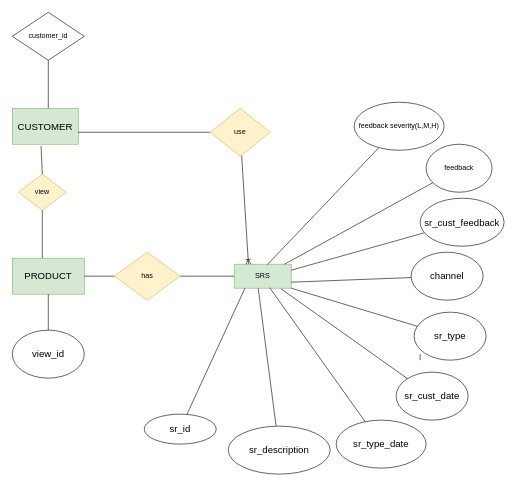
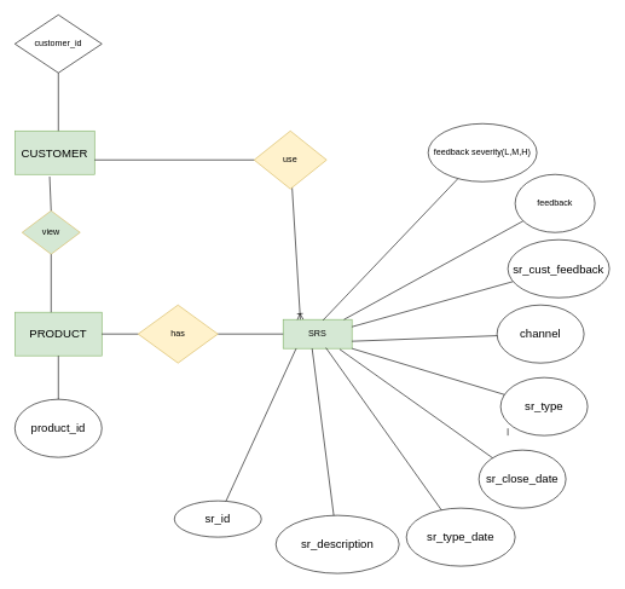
  <mxCell id="0" />
  <mxCell id="1" parent="0" />
  <mxCell id="2" value="SRS" style="rounded=0;whiteSpace=wrap;html=1;glass=0;fillColor=#d5e8d4;strokeColor=#82b366;" parent="1" vertex="1"><mxGeometry x="390" y="440" width="95" height="40" as="geometry" /></mxCell>
  <mxCell id="3" value="sr_id" style="ellipse;whiteSpace=wrap;html=1;fontSize=16;" parent="1" vertex="1"><mxGeometry x="240" y="690" width="120" height="50" as="geometry" /></mxCell>
  <mxCell id="4" value="" style="endArrow=none;html=1;fontSize=12;startSize=14;endSize=14;exitX=0.189;exitY=1;exitDx=0;exitDy=0;exitPerimeter=0;" parent="1" source="2" target="3" edge="1"><mxGeometry width="50" height="50" relative="1" as="geometry"><mxPoint x="160" y="520" as="sourcePoint" /><mxPoint x="630" y="580" as="targetPoint" /></mxGeometry></mxCell>
  <mxCell id="5" value="sr_description" style="ellipse;whiteSpace=wrap;html=1;fontSize=16;" parent="1" vertex="1"><mxGeometry x="380" y="710" width="170" height="80" as="geometry" /></mxCell>
  <mxCell id="6" value="" style="endArrow=none;html=1;fontSize=12;startSize=14;endSize=14;" parent="1" source="5" edge="1"><mxGeometry width="50" height="50" relative="1" as="geometry"><mxPoint x="260" y="600" as="sourcePoint" /><mxPoint x="430" y="480" as="targetPoint" /></mxGeometry></mxCell>
  <mxCell id="7" value="sr_type_date" style="ellipse;whiteSpace=wrap;html=1;fontSize=16;" parent="1" vertex="1"><mxGeometry x="560" y="700" width="150" height="80" as="geometry" /></mxCell>
  <mxCell id="8" value="" style="endArrow=none;html=1;fontSize=12;startSize=14;endSize=14;entryX=0.621;entryY=0.975;entryDx=0;entryDy=0;entryPerimeter=0;" parent="1" source="7" target="2" edge="1"><mxGeometry width="50" height="50" relative="1" as="geometry"><mxPoint x="220" y="650" as="sourcePoint" /><mxPoint x="440" y="400" as="targetPoint" /></mxGeometry></mxCell>
- <mxCell id="9" value="sr_cust_date" style="ellipse;whiteSpace=wrap;html=1;fontSize=16;" parent="1" vertex="1"><mxGeometry x="660" y="620" width="120" height="80" as="geometry" /></mxCell>
+ <mxCell id="9" value="sr_close_date" style="ellipse;whiteSpace=wrap;html=1;fontSize=16;" parent="1" vertex="1"><mxGeometry x="660" y="620" width="120" height="80" as="geometry" /></mxCell>
  <mxCell id="10" value="" style="endArrow=none;html=1;fontSize=12;startSize=14;endSize=14;entryX=0.821;entryY=1.025;entryDx=0;entryDy=0;entryPerimeter=0;" parent="1" source="9" target="2" edge="1"><mxGeometry width="50" height="50" relative="1" as="geometry"><mxPoint x="330" y="670" as="sourcePoint" /><mxPoint x="170" y="520" as="targetPoint" /></mxGeometry></mxCell>
  <mxCell id="11" value="sr_type" style="ellipse;whiteSpace=wrap;html=1;fontSize=16;" parent="1" vertex="1"><mxGeometry x="690" y="520" width="120" height="80" as="geometry" /></mxCell>
  <mxCell id="12" value="" style="endArrow=none;html=1;fontSize=12;startSize=14;endSize=14;entryX=1;entryY=1;entryDx=0;entryDy=0;" parent="1" source="11" target="2" edge="1"><mxGeometry width="50" height="50" relative="1" as="geometry"><mxPoint x="580" y="630" as="sourcePoint" /><mxPoint x="440" y="580" as="targetPoint" /><Array as="points" /></mxGeometry></mxCell>
  <mxCell id="13" value="channel" style="ellipse;whiteSpace=wrap;html=1;fontSize=16;" parent="1" vertex="1"><mxGeometry x="685" y="420" width="120" height="80" as="geometry" /></mxCell>
  <mxCell id="14" value="" style="endArrow=none;html=1;fontSize=12;startSize=14;endSize=14;entryX=1;entryY=0.75;entryDx=0;entryDy=0;" parent="1" source="13" target="2" edge="1"><mxGeometry width="50" height="50" relative="1" as="geometry"><mxPoint x="520" y="630" as="sourcePoint" /><mxPoint x="570" y="580" as="targetPoint" /></mxGeometry></mxCell>
  <mxCell id="15" value="" style="endArrow=none;html=1;fontSize=12;startSize=14;endSize=14;exitX=1;exitY=0.25;exitDx=0;exitDy=0;" parent="1" source="2" target="16" edge="1"><mxGeometry width="50" height="50" relative="1" as="geometry"><mxPoint x="340" y="640" as="sourcePoint" /><mxPoint x="370" y="670" as="targetPoint" /></mxGeometry></mxCell>
  <mxCell id="16" value="sr_cust_feedback" style="ellipse;whiteSpace=wrap;html=1;fontSize=16;" parent="1" vertex="1"><mxGeometry x="700" y="330" width="140" height="80" as="geometry" /></mxCell>
  <mxCell id="17" value="" style="endArrow=none;html=1;fontSize=12;startSize=14;endSize=14;" parent="1" edge="1"><mxGeometry width="50" height="50" relative="1" as="geometry"><mxPoint x="700" y="600" as="sourcePoint" /><mxPoint x="700" y="590" as="targetPoint" /></mxGeometry></mxCell>
  <mxCell id="18" value="CUSTOMER" style="rounded=0;whiteSpace=wrap;html=1;fontSize=16;fillColor=#d5e8d4;strokeColor=#82b366;" parent="1" vertex="1"><mxGeometry y="180" width="110" height="60" as="geometry" x="20" /></mxCell>
  <mxCell id="19" value="PRODUCT" style="rounded=0;whiteSpace=wrap;html=1;fontSize=16;fillColor=#d5e8d4;strokeColor=#82b366;" parent="1" vertex="1"><mxGeometry y="430" width="120" height="60" as="geometry" x="20" /></mxCell>
- <mxCell id="20" value="view_id" style="ellipse;whiteSpace=wrap;html=1;fontSize=16;" parent="1" vertex="1"><mxGeometry y="550" width="120" height="80" as="geometry" x="20" /></mxCell>
+ <mxCell id="20" value="product_id" style="ellipse;whiteSpace=wrap;html=1;fontSize=16;" parent="1" vertex="1"><mxGeometry y="550" width="120" height="80" as="geometry" x="20" /></mxCell>
  <mxCell id="21" value="" style="endArrow=none;html=1;rounded=0;" edge="1" parent="1" source="2" target="22"><mxGeometry width="50" height="50" relative="1" as="geometry"><mxPoint x="260" y="530" as="sourcePoint" /><mxPoint x="510" y="550" as="targetPoint" /></mxGeometry></mxCell>
  <mxCell id="22" value="feedback" style="ellipse;whiteSpace=wrap;html=1;" vertex="1" parent="1"><mxGeometry x="710" y="240" width="110" height="80" as="geometry" /></mxCell>
  <mxCell id="23" value="" style="endArrow=none;html=1;rounded=0;exitX=0.579;exitY=0.025;exitDx=0;exitDy=0;exitPerimeter=0;" edge="1" parent="1" source="2" target="24"><mxGeometry width="50" height="50" relative="1" as="geometry"><mxPoint x="270" y="520" as="sourcePoint" /><mxPoint x="460" y="470" as="targetPoint" /></mxGeometry></mxCell>
  <mxCell id="24" value="feedback severity(L,M,H)" style="ellipse;whiteSpace=wrap;html=1;" vertex="1" parent="1"><mxGeometry x="590" y="170" width="150" height="80" as="geometry" /></mxCell>
  <mxCell id="25" value="" style="endArrow=none;html=1;rounded=0;entryX=0;entryY=0.5;entryDx=0;entryDy=0;exitX=1;exitY=0.5;exitDx=0;exitDy=0;" edge="1" parent="1" source="26" target="2"><mxGeometry width="50" height="50" relative="1" as="geometry"><mxPoint x="220" y="380" as="sourcePoint" /><mxPoint x="180" y="450" as="targetPoint" /></mxGeometry></mxCell>
  <mxCell id="26" value="has" style="rhombus;whiteSpace=wrap;html=1;fillColor=#fff2cc;strokeColor=#d6b656;" vertex="1" parent="1"><mxGeometry x="190" y="420" width="110" height="80" as="geometry" /></mxCell>
  <mxCell id="27" value="" style="endArrow=none;html=1;rounded=0;" edge="1" parent="1"><mxGeometry width="50" height="50" relative="1" as="geometry"><mxPoint x="140" y="460" as="sourcePoint" /><mxPoint x="190" y="460" as="targetPoint" /></mxGeometry></mxCell>
  <mxCell id="28" value="" style="endArrow=none;html=1;rounded=0;" edge="1" parent="1"><mxGeometry width="50" height="50" relative="1" as="geometry"><mxPoint x="80" y="550" as="sourcePoint" /><mxPoint x="80" y="490" as="targetPoint" /></mxGeometry></mxCell>
  <mxCell id="29" value="" style="endArrow=none;html=1;rounded=0;" edge="1" parent="1" target="35"><mxGeometry width="50" height="50" relative="1" as="geometry"><mxPoint x="70" y="290" as="sourcePoint" /><mxPoint x="70" y="240" as="targetPoint" /></mxGeometry></mxCell>
  <mxCell id="30" value="" style="endArrow=none;html=1;rounded=0;exitX=0.25;exitY=0;exitDx=0;exitDy=0;endFill=0;startArrow=ERoneToMany;startFill=0;" edge="1" parent="1" source="2" target="31"><mxGeometry width="50" height="50" relative="1" as="geometry"><mxPoint x="400" y="270" as="sourcePoint" /><mxPoint x="404" y="250" as="targetPoint" /></mxGeometry></mxCell>
  <mxCell id="31" value="use" style="rhombus;whiteSpace=wrap;html=1;fillColor=#fff2cc;strokeColor=#d6b656;" vertex="1" parent="1"><mxGeometry x="350" y="180" width="100" height="80" as="geometry" /></mxCell>
  <mxCell id="32" value="" style="endArrow=none;html=1;rounded=0;entryX=0;entryY=0.5;entryDx=0;entryDy=0;" edge="1" parent="1" target="31"><mxGeometry width="50" height="50" relative="1" as="geometry"><mxPoint x="130" y="220" as="sourcePoint" /><mxPoint x="210" y="220" as="targetPoint" /></mxGeometry></mxCell>
  <mxCell id="33" value="customer_id" style="rhombus;whiteSpace=wrap;html=1;" vertex="1" parent="1"><mxGeometry y="20" width="120" height="80" as="geometry" x="20" /></mxCell>
  <mxCell id="34" value="" style="endArrow=none;html=1;rounded=0;" edge="1" parent="1" target="33"><mxGeometry width="50" height="50" relative="1" as="geometry"><mxPoint x="80" y="180" as="sourcePoint" /><mxPoint x="130" y="130" as="targetPoint" /></mxGeometry></mxCell>
- <mxCell id="35" value="view" style="rhombus;whiteSpace=wrap;html=1;fillColor=#fff2cc;strokeColor=#d6b656;" vertex="1" parent="1"><mxGeometry x="30" y="290" width="80" height="60" as="geometry" /></mxCell>
+ <mxCell id="35" value="view" style="rhombus;whiteSpace=wrap;html=1;fillColor=#d5e8d4;strokeColor=#d6b656;" vertex="1" parent="1"><mxGeometry x="30" y="290" width="80" height="60" as="geometry" /></mxCell>
  <mxCell id="36" value="" style="endArrow=none;html=1;rounded=0;entryX=0.436;entryY=1.05;entryDx=0;entryDy=0;exitX=0.5;exitY=0;exitDx=0;exitDy=0;entryPerimeter=0;" edge="1" parent="1" source="35" target="18"><mxGeometry width="50" height="50" relative="1" as="geometry"><mxPoint x="60" y="280" as="sourcePoint" /><mxPoint x="110" y="230" as="targetPoint" /></mxGeometry></mxCell>
  <mxCell id="37" value="" style="endArrow=none;html=1;rounded=0;entryX=0.5;entryY=1;entryDx=0;entryDy=0;" edge="1" parent="1" target="35"><mxGeometry width="50" height="50" relative="1" as="geometry"><mxPoint x="70" y="430" as="sourcePoint" /><mxPoint x="120" y="380" as="targetPoint" /></mxGeometry></mxCell>
